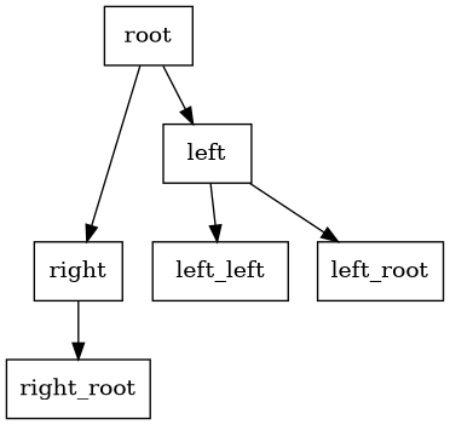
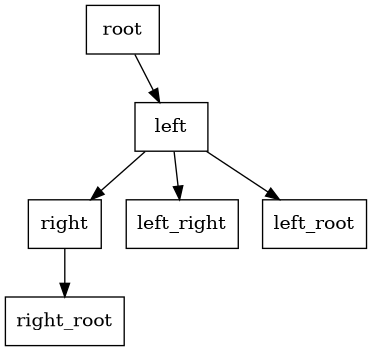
  digraph {
    node [shape=rectangle]
    root
    left
    right
-   left_left
+   left_left [label=left_right]
    n5 [label=left_root]
    n6 [label=right_root]
    root -> left
-   root -> right
+   left -> right
    left -> left_left
    left -> n5
    right -> n6
  }
